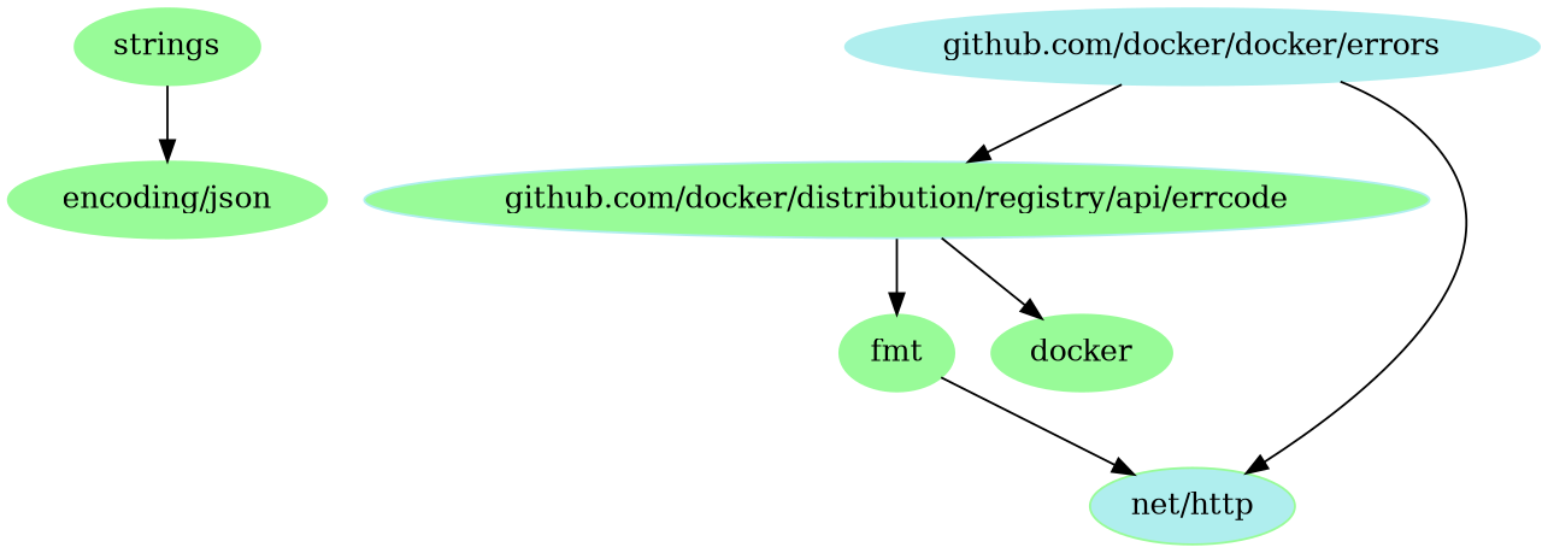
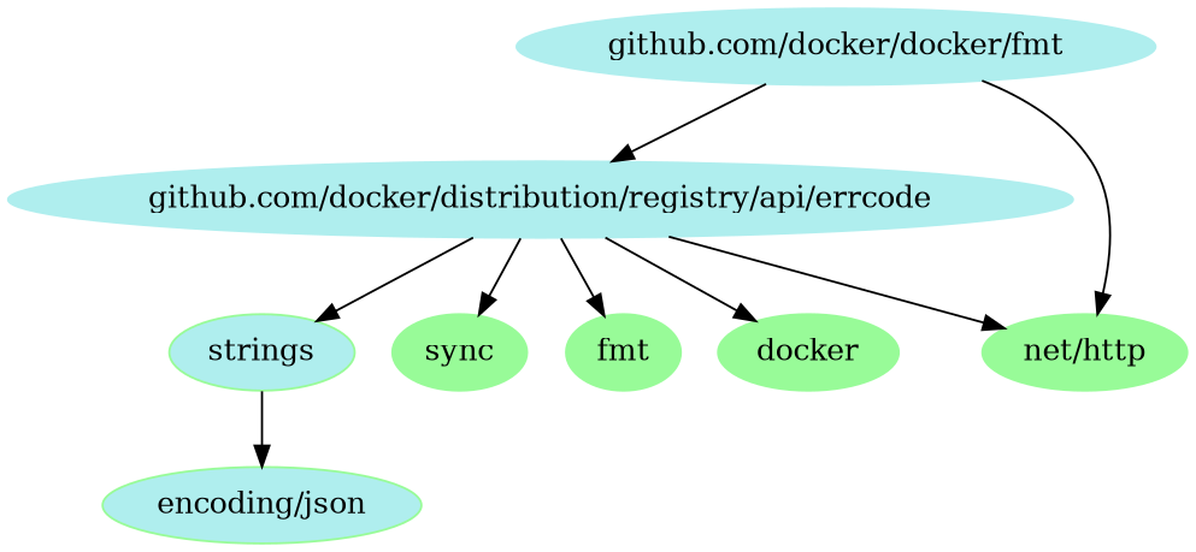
  digraph {
    node [color=palegreen style=filled]
-   n1 [label=strings]
-   n2 [label="encoding/json"]
-   n4 [color=paleturquoise label="github.com/docker/docker/errors"]
-   n5 [color=paleturquoise label="github.com/docker/distribution/registry/api/errcode" fillcolor=palegreen]
-   n6 [label="net/http" fillcolor=paleturquoise]
+   n1 [label=strings fillcolor=paleturquoise]
+   n2 [label="encoding/json" fillcolor=paleturquoise]
+   n3 [label=sync]
+   n4 [color=paleturquoise label="github.com/docker/docker/fmt"]
+   n5 [color=paleturquoise label="github.com/docker/distribution/registry/api/errcode"]
+   n6 [label="net/http"]
    n7 [label=fmt]
    n8 [label=docker]
    n1 -> n2
    n4 -> n5
    n4 -> n6
-   n7 -> n6
+   n5 -> n1
+   n5 -> n3
+   n5 -> n6
    n5 -> n7
    n5 -> n8
  }
